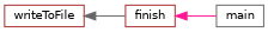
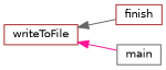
  digraph {
    rankdir=LR
    node [color=brown fillcolor=white fontname=Helvetica fontsize=10 shape=record style=filled]
    edge [dir=back fontname=Helvetica fontsize=10 labelfontname=Helvetica labelfontsize=10 style=solid]
    n1 [height=0.2 label=writeToFile width=0.4]
    n2 [height=0.2 label=finish width=0.4]
    n3 [color=gray40 height=0.2 label=main width=0.4]
    n1 -> n2 [color=gray40]
-   n2 -> n3 [color=deeppink]
+   n1 -> n3 [color=deeppink]
  }
